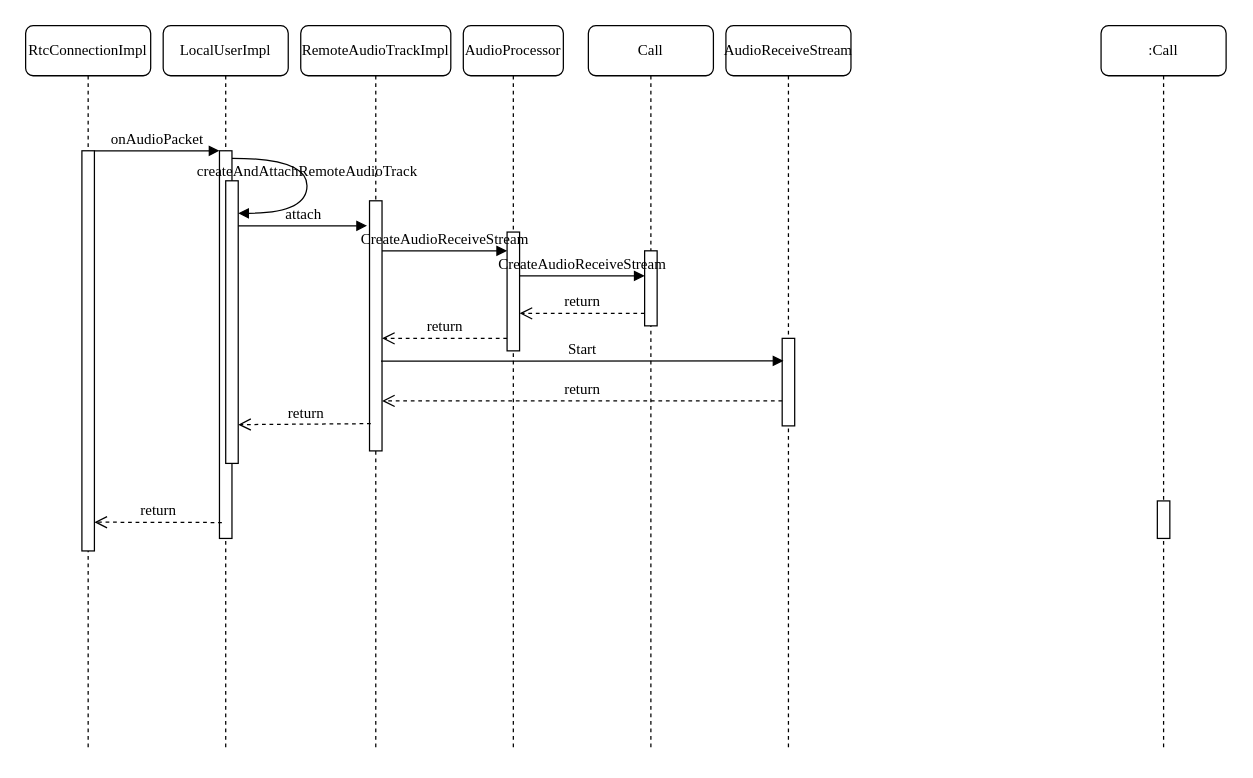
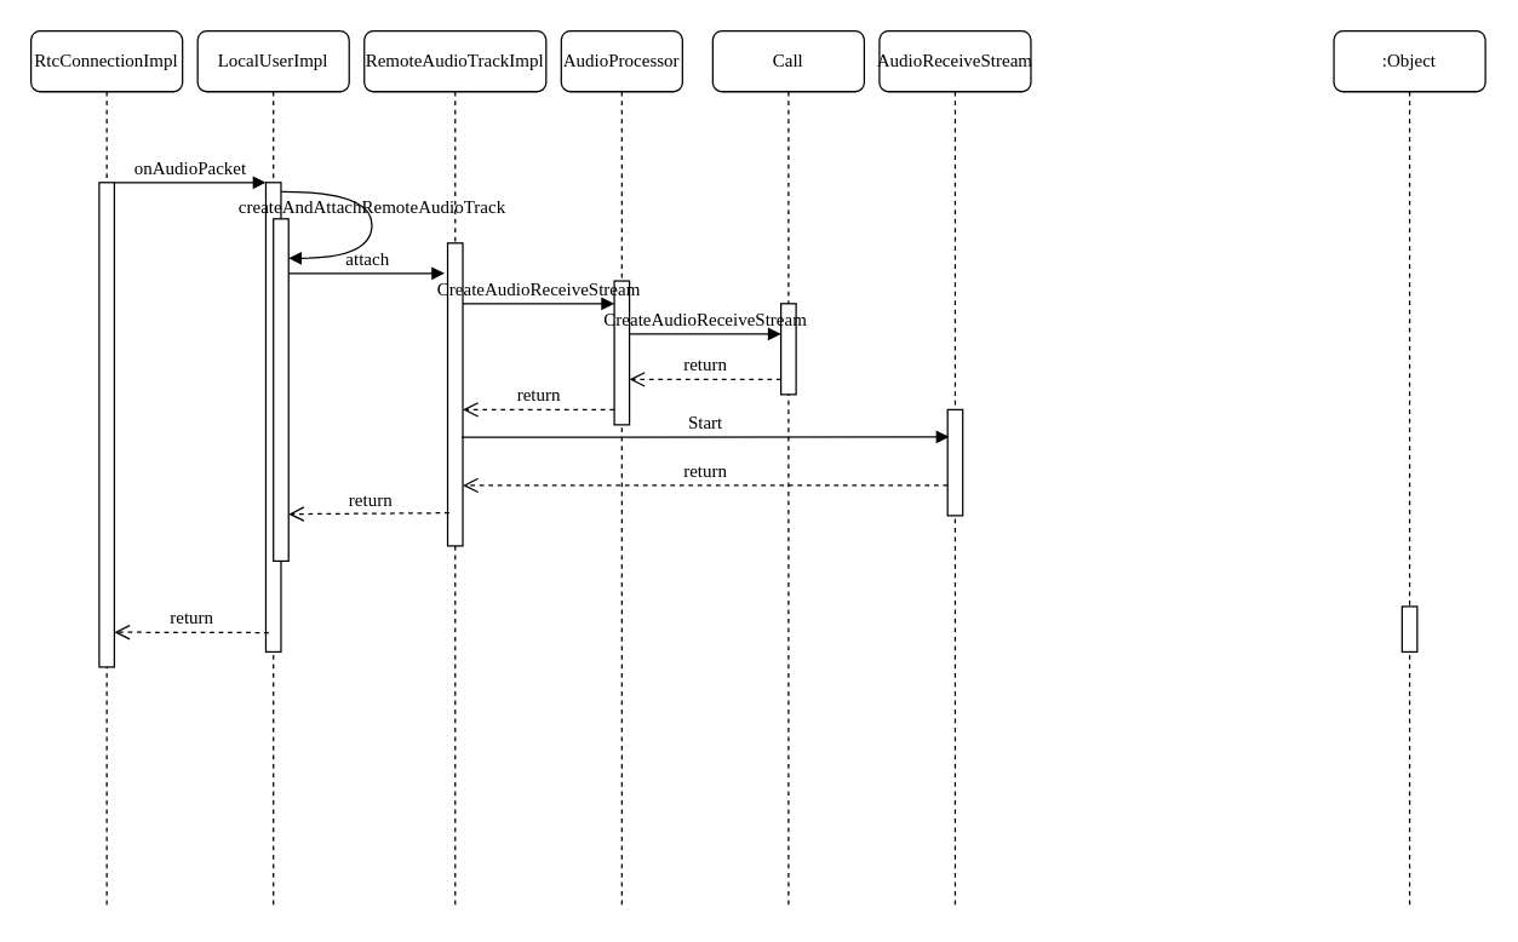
  <mxCell id="0" />
  <mxCell id="1" parent="0" />
  <mxCell id="2" value="LocalUserImpl" style="shape=umlLifeline;perimeter=lifelinePerimeter;whiteSpace=wrap;html=1;container=1;collapsible=0;recursiveResize=0;outlineConnect=0;rounded=1;shadow=0;comic=0;labelBackgroundColor=none;strokeColor=#000000;strokeWidth=1;fillColor=#FFFFFF;fontFamily=Verdana;fontSize=12;fontColor=#000000;align=center;" parent="1" vertex="1"><mxGeometry x="130" y="20" width="100" height="580" as="geometry" /></mxCell>
  <mxCell id="3" value="" style="html=1;points=[];perimeter=orthogonalPerimeter;rounded=0;shadow=0;comic=0;labelBackgroundColor=none;strokeColor=#000000;strokeWidth=1;fillColor=#FFFFFF;fontFamily=Verdana;fontSize=12;fontColor=#000000;align=center;" parent="2" vertex="1"><mxGeometry x="45" y="100" width="10" height="310" as="geometry" /></mxCell>
  <mxCell id="4" value="RemoteAudioTrackImpl" style="shape=umlLifeline;perimeter=lifelinePerimeter;whiteSpace=wrap;html=1;container=1;collapsible=0;recursiveResize=0;outlineConnect=0;rounded=1;shadow=0;comic=0;labelBackgroundColor=none;strokeColor=#000000;strokeWidth=1;fillColor=#FFFFFF;fontFamily=Verdana;fontSize=12;fontColor=#000000;align=center;" parent="1" vertex="1"><mxGeometry x="240" y="20" width="120" height="580" as="geometry" /></mxCell>
  <mxCell id="5" value="" style="html=1;points=[];perimeter=orthogonalPerimeter;rounded=0;shadow=0;comic=0;labelBackgroundColor=none;strokeColor=#000000;strokeWidth=1;fillColor=#FFFFFF;fontFamily=Verdana;fontSize=12;fontColor=#000000;align=center;" parent="4" vertex="1"><mxGeometry x="55" y="140" width="10" height="200" as="geometry" /></mxCell>
  <mxCell id="6" value="AudioProcessor" style="shape=umlLifeline;perimeter=lifelinePerimeter;whiteSpace=wrap;html=1;container=1;collapsible=0;recursiveResize=0;outlineConnect=0;rounded=1;shadow=0;comic=0;labelBackgroundColor=none;strokeColor=#000000;strokeWidth=1;fillColor=#FFFFFF;fontFamily=Verdana;fontSize=12;fontColor=#000000;align=center;" parent="1" vertex="1"><mxGeometry x="370" y="20" width="80" height="580" as="geometry" /></mxCell>
  <mxCell id="7" value="" style="html=1;points=[];perimeter=orthogonalPerimeter;rounded=0;shadow=0;comic=0;labelBackgroundColor=none;strokeColor=#000000;strokeWidth=1;fillColor=#FFFFFF;fontFamily=Verdana;fontSize=12;fontColor=#000000;align=center;" vertex="1" parent="6"><mxGeometry x="35" y="165" width="10" height="95" as="geometry" /></mxCell>
  <mxCell id="8" value="Call" style="shape=umlLifeline;perimeter=lifelinePerimeter;whiteSpace=wrap;html=1;container=1;collapsible=0;recursiveResize=0;outlineConnect=0;rounded=1;shadow=0;comic=0;labelBackgroundColor=none;strokeColor=#000000;strokeWidth=1;fillColor=#FFFFFF;fontFamily=Verdana;fontSize=12;fontColor=#000000;align=center;" parent="1" vertex="1"><mxGeometry x="470" y="20" width="100" height="580" as="geometry" /></mxCell>
  <mxCell id="9" value="" style="html=1;points=[];perimeter=orthogonalPerimeter;rounded=0;shadow=0;comic=0;labelBackgroundColor=none;strokeColor=#000000;strokeWidth=1;fillColor=#FFFFFF;fontFamily=Verdana;fontSize=12;fontColor=#000000;align=center;" vertex="1" parent="8"><mxGeometry x="45" y="180" width="10" height="60" as="geometry" /></mxCell>
  <mxCell id="10" value="AudioReceiveStream" style="shape=umlLifeline;perimeter=lifelinePerimeter;whiteSpace=wrap;html=1;container=1;collapsible=0;recursiveResize=0;outlineConnect=0;rounded=1;shadow=0;comic=0;labelBackgroundColor=none;strokeColor=#000000;strokeWidth=1;fillColor=#FFFFFF;fontFamily=Verdana;fontSize=12;fontColor=#000000;align=center;" parent="1" vertex="1"><mxGeometry x="580" y="20" width="100" height="580" as="geometry" /></mxCell>
  <mxCell id="11" value="" style="html=1;points=[];perimeter=orthogonalPerimeter;rounded=0;shadow=0;comic=0;labelBackgroundColor=none;strokeColor=#000000;strokeWidth=1;fillColor=#FFFFFF;fontFamily=Verdana;fontSize=12;fontColor=#000000;align=center;" vertex="1" parent="10"><mxGeometry x="45" y="250" width="10" height="70" as="geometry" /></mxCell>
- <mxCell id="12" value=":Call" style="shape=umlLifeline;perimeter=lifelinePerimeter;whiteSpace=wrap;html=1;container=1;collapsible=0;recursiveResize=0;outlineConnect=0;rounded=1;shadow=0;comic=0;labelBackgroundColor=none;strokeColor=#000000;strokeWidth=1;fillColor=#FFFFFF;fontFamily=Verdana;fontSize=12;fontColor=#000000;align=center;" parent="1" vertex="1"><mxGeometry x="880" y="20" width="100" height="580" as="geometry" /></mxCell>
+ <mxCell id="12" value=":Object" style="shape=umlLifeline;perimeter=lifelinePerimeter;whiteSpace=wrap;html=1;container=1;collapsible=0;recursiveResize=0;outlineConnect=0;rounded=1;shadow=0;comic=0;labelBackgroundColor=none;strokeColor=#000000;strokeWidth=1;fillColor=#FFFFFF;fontFamily=Verdana;fontSize=12;fontColor=#000000;align=center;" parent="1" vertex="1"><mxGeometry x="880" y="20" width="100" height="580" as="geometry" /></mxCell>
  <mxCell id="13" value="RtcConnectionImpl" style="shape=umlLifeline;perimeter=lifelinePerimeter;whiteSpace=wrap;html=1;container=1;collapsible=0;recursiveResize=0;outlineConnect=0;rounded=1;shadow=0;comic=0;labelBackgroundColor=none;strokeColor=#000000;strokeWidth=1;fillColor=#FFFFFF;fontFamily=Verdana;fontSize=12;fontColor=#000000;align=center;" parent="1" vertex="1"><mxGeometry x="20" y="20" width="100" height="580" as="geometry" /></mxCell>
  <mxCell id="14" value="" style="html=1;points=[];perimeter=orthogonalPerimeter;rounded=0;shadow=0;comic=0;labelBackgroundColor=none;strokeColor=#000000;strokeWidth=1;fillColor=#FFFFFF;fontFamily=Verdana;fontSize=12;fontColor=#000000;align=center;" parent="13" vertex="1"><mxGeometry x="45" y="100" width="10" height="320" as="geometry" /></mxCell>
  <mxCell id="15" value="Start" style="html=1;verticalAlign=bottom;endArrow=block;labelBackgroundColor=none;fontFamily=Verdana;fontSize=12;exitX=0.919;exitY=0.641;exitDx=0;exitDy=0;exitPerimeter=0;" parent="1" source="5" edge="1"><mxGeometry relative="1" as="geometry"><mxPoint x="430" y="360" as="sourcePoint" /><mxPoint x="626" y="288" as="targetPoint" /></mxGeometry></mxCell>
  <mxCell id="16" value="" style="html=1;points=[];perimeter=orthogonalPerimeter;rounded=0;shadow=0;comic=0;labelBackgroundColor=none;strokeColor=#000000;strokeWidth=1;fillColor=#FFFFFF;fontFamily=Verdana;fontSize=12;fontColor=#000000;align=center;" parent="1" vertex="1"><mxGeometry x="925" y="400" width="10" height="30" as="geometry" /></mxCell>
  <mxCell id="17" value="return" style="html=1;verticalAlign=bottom;endArrow=open;dashed=1;endSize=8;labelBackgroundColor=none;fontFamily=Verdana;fontSize=12;edgeStyle=elbowEdgeStyle;elbow=vertical;exitX=0.192;exitY=0.959;exitDx=0;exitDy=0;exitPerimeter=0;" parent="1" source="3" target="14" edge="1"><mxGeometry relative="1" as="geometry"><mxPoint x="720" y="566" as="targetPoint" /><Array as="points"><mxPoint x="130" y="417" /></Array></mxGeometry></mxCell>
  <mxCell id="18" value="onAudioPacket" style="html=1;verticalAlign=bottom;endArrow=block;entryX=0;entryY=0;labelBackgroundColor=none;fontFamily=Verdana;fontSize=12;edgeStyle=elbowEdgeStyle;elbow=vertical;" parent="1" source="14" target="3" edge="1"><mxGeometry relative="1" as="geometry"><mxPoint x="140" y="130" as="sourcePoint" /></mxGeometry></mxCell>
  <mxCell id="19" value="" style="html=1;points=[];perimeter=orthogonalPerimeter;rounded=0;shadow=0;comic=0;labelBackgroundColor=none;strokeColor=#000000;strokeWidth=1;fillColor=#FFFFFF;fontFamily=Verdana;fontSize=12;fontColor=#000000;align=center;" vertex="1" parent="1"><mxGeometry x="180" y="144" width="10" height="226" as="geometry" /></mxCell>
  <mxCell id="20" value="createAndAttachRemoteAudioTrack" style="html=1;verticalAlign=bottom;endArrow=block;labelBackgroundColor=none;fontFamily=Verdana;fontSize=12;elbow=vertical;edgeStyle=orthogonalEdgeStyle;curved=1;" edge="1" parent="1" source="3"><mxGeometry relative="1" as="geometry"><mxPoint x="190" y="126" as="sourcePoint" /><mxPoint x="190" y="170" as="targetPoint" /><Array as="points"><mxPoint x="245" y="126" /><mxPoint x="245" y="170" /></Array></mxGeometry></mxCell>
  <mxCell id="21" value="attach" style="html=1;verticalAlign=bottom;endArrow=block;labelBackgroundColor=none;fontFamily=Verdana;fontSize=12;edgeStyle=elbowEdgeStyle;elbow=vertical;" edge="1" parent="1" source="19"><mxGeometry relative="1" as="geometry"><mxPoint x="315" y="170" as="sourcePoint" /><Array as="points"><mxPoint x="280" y="180" /><mxPoint x="260" y="200" /><mxPoint x="390" y="170" /></Array><mxPoint x="293" y="180" as="targetPoint" /></mxGeometry></mxCell>
  <mxCell id="22" value="CreateAudioReceiveStream" style="html=1;verticalAlign=bottom;endArrow=block;labelBackgroundColor=none;fontFamily=Verdana;fontSize=12;edgeStyle=elbowEdgeStyle;elbow=vertical;" edge="1" parent="1" source="5" target="7"><mxGeometry relative="1" as="geometry"><mxPoint x="310" y="200" as="sourcePoint" /><Array as="points"><mxPoint x="390" y="200" /><mxPoint x="370" y="221" /></Array><mxPoint x="424" y="221" as="targetPoint" /></mxGeometry></mxCell>
  <mxCell id="23" value="CreateAudioReceiveStream" style="html=1;verticalAlign=bottom;endArrow=block;labelBackgroundColor=none;fontFamily=Verdana;fontSize=12;edgeStyle=elbowEdgeStyle;elbow=vertical;" edge="1" parent="1" source="7" target="9"><mxGeometry relative="1" as="geometry"><mxPoint x="455" y="234.5" as="sourcePoint" /><Array as="points"><mxPoint x="490" y="220" /><mxPoint x="510" y="235" /><mxPoint x="520" y="255.5" /></Array><mxPoint x="500" y="235" as="targetPoint" /></mxGeometry></mxCell>
  <mxCell id="24" value="return" style="html=1;verticalAlign=bottom;endArrow=open;dashed=1;endSize=8;labelBackgroundColor=none;fontFamily=Verdana;fontSize=12;edgeStyle=elbowEdgeStyle;elbow=vertical;" edge="1" parent="1" source="9" target="7"><mxGeometry relative="1" as="geometry"><mxPoint x="12.5" y="240" as="targetPoint" /><Array as="points"><mxPoint x="490" y="250" /><mxPoint x="427.5" y="240" /></Array><mxPoint x="490" y="250" as="sourcePoint" /></mxGeometry></mxCell>
  <mxCell id="25" value="return" style="html=1;verticalAlign=bottom;endArrow=open;dashed=1;endSize=8;labelBackgroundColor=none;fontFamily=Verdana;fontSize=12;edgeStyle=elbowEdgeStyle;elbow=vertical;" edge="1" parent="1" source="7" target="5"><mxGeometry relative="1" as="geometry"><mxPoint x="330" y="270" as="targetPoint" /><Array as="points"><mxPoint x="370" y="270" /><mxPoint x="307.5" y="260" /></Array><mxPoint x="395" y="270" as="sourcePoint" /></mxGeometry></mxCell>
  <mxCell id="26" value="return" style="html=1;verticalAlign=bottom;endArrow=open;dashed=1;endSize=8;labelBackgroundColor=none;fontFamily=Verdana;fontSize=12;edgeStyle=elbowEdgeStyle;elbow=vertical;" edge="1" parent="1" source="11" target="5"><mxGeometry relative="1" as="geometry"><mxPoint x="310" y="320" as="targetPoint" /><Array as="points"><mxPoint x="365" y="320" /><mxPoint x="302.5" y="310" /></Array><mxPoint x="400" y="320" as="sourcePoint" /></mxGeometry></mxCell>
  <mxCell id="27" value="return" style="html=1;verticalAlign=bottom;endArrow=open;dashed=1;endSize=8;labelBackgroundColor=none;fontFamily=Verdana;fontSize=12;edgeStyle=elbowEdgeStyle;elbow=vertical;exitX=0.101;exitY=0.891;exitDx=0;exitDy=0;exitPerimeter=0;" edge="1" parent="1" source="5"><mxGeometry relative="1" as="geometry"><mxPoint x="190" y="339" as="targetPoint" /><Array as="points"><mxPoint x="255" y="339" /><mxPoint x="192.5" y="329" /></Array><mxPoint x="290" y="339" as="sourcePoint" /></mxGeometry></mxCell>
